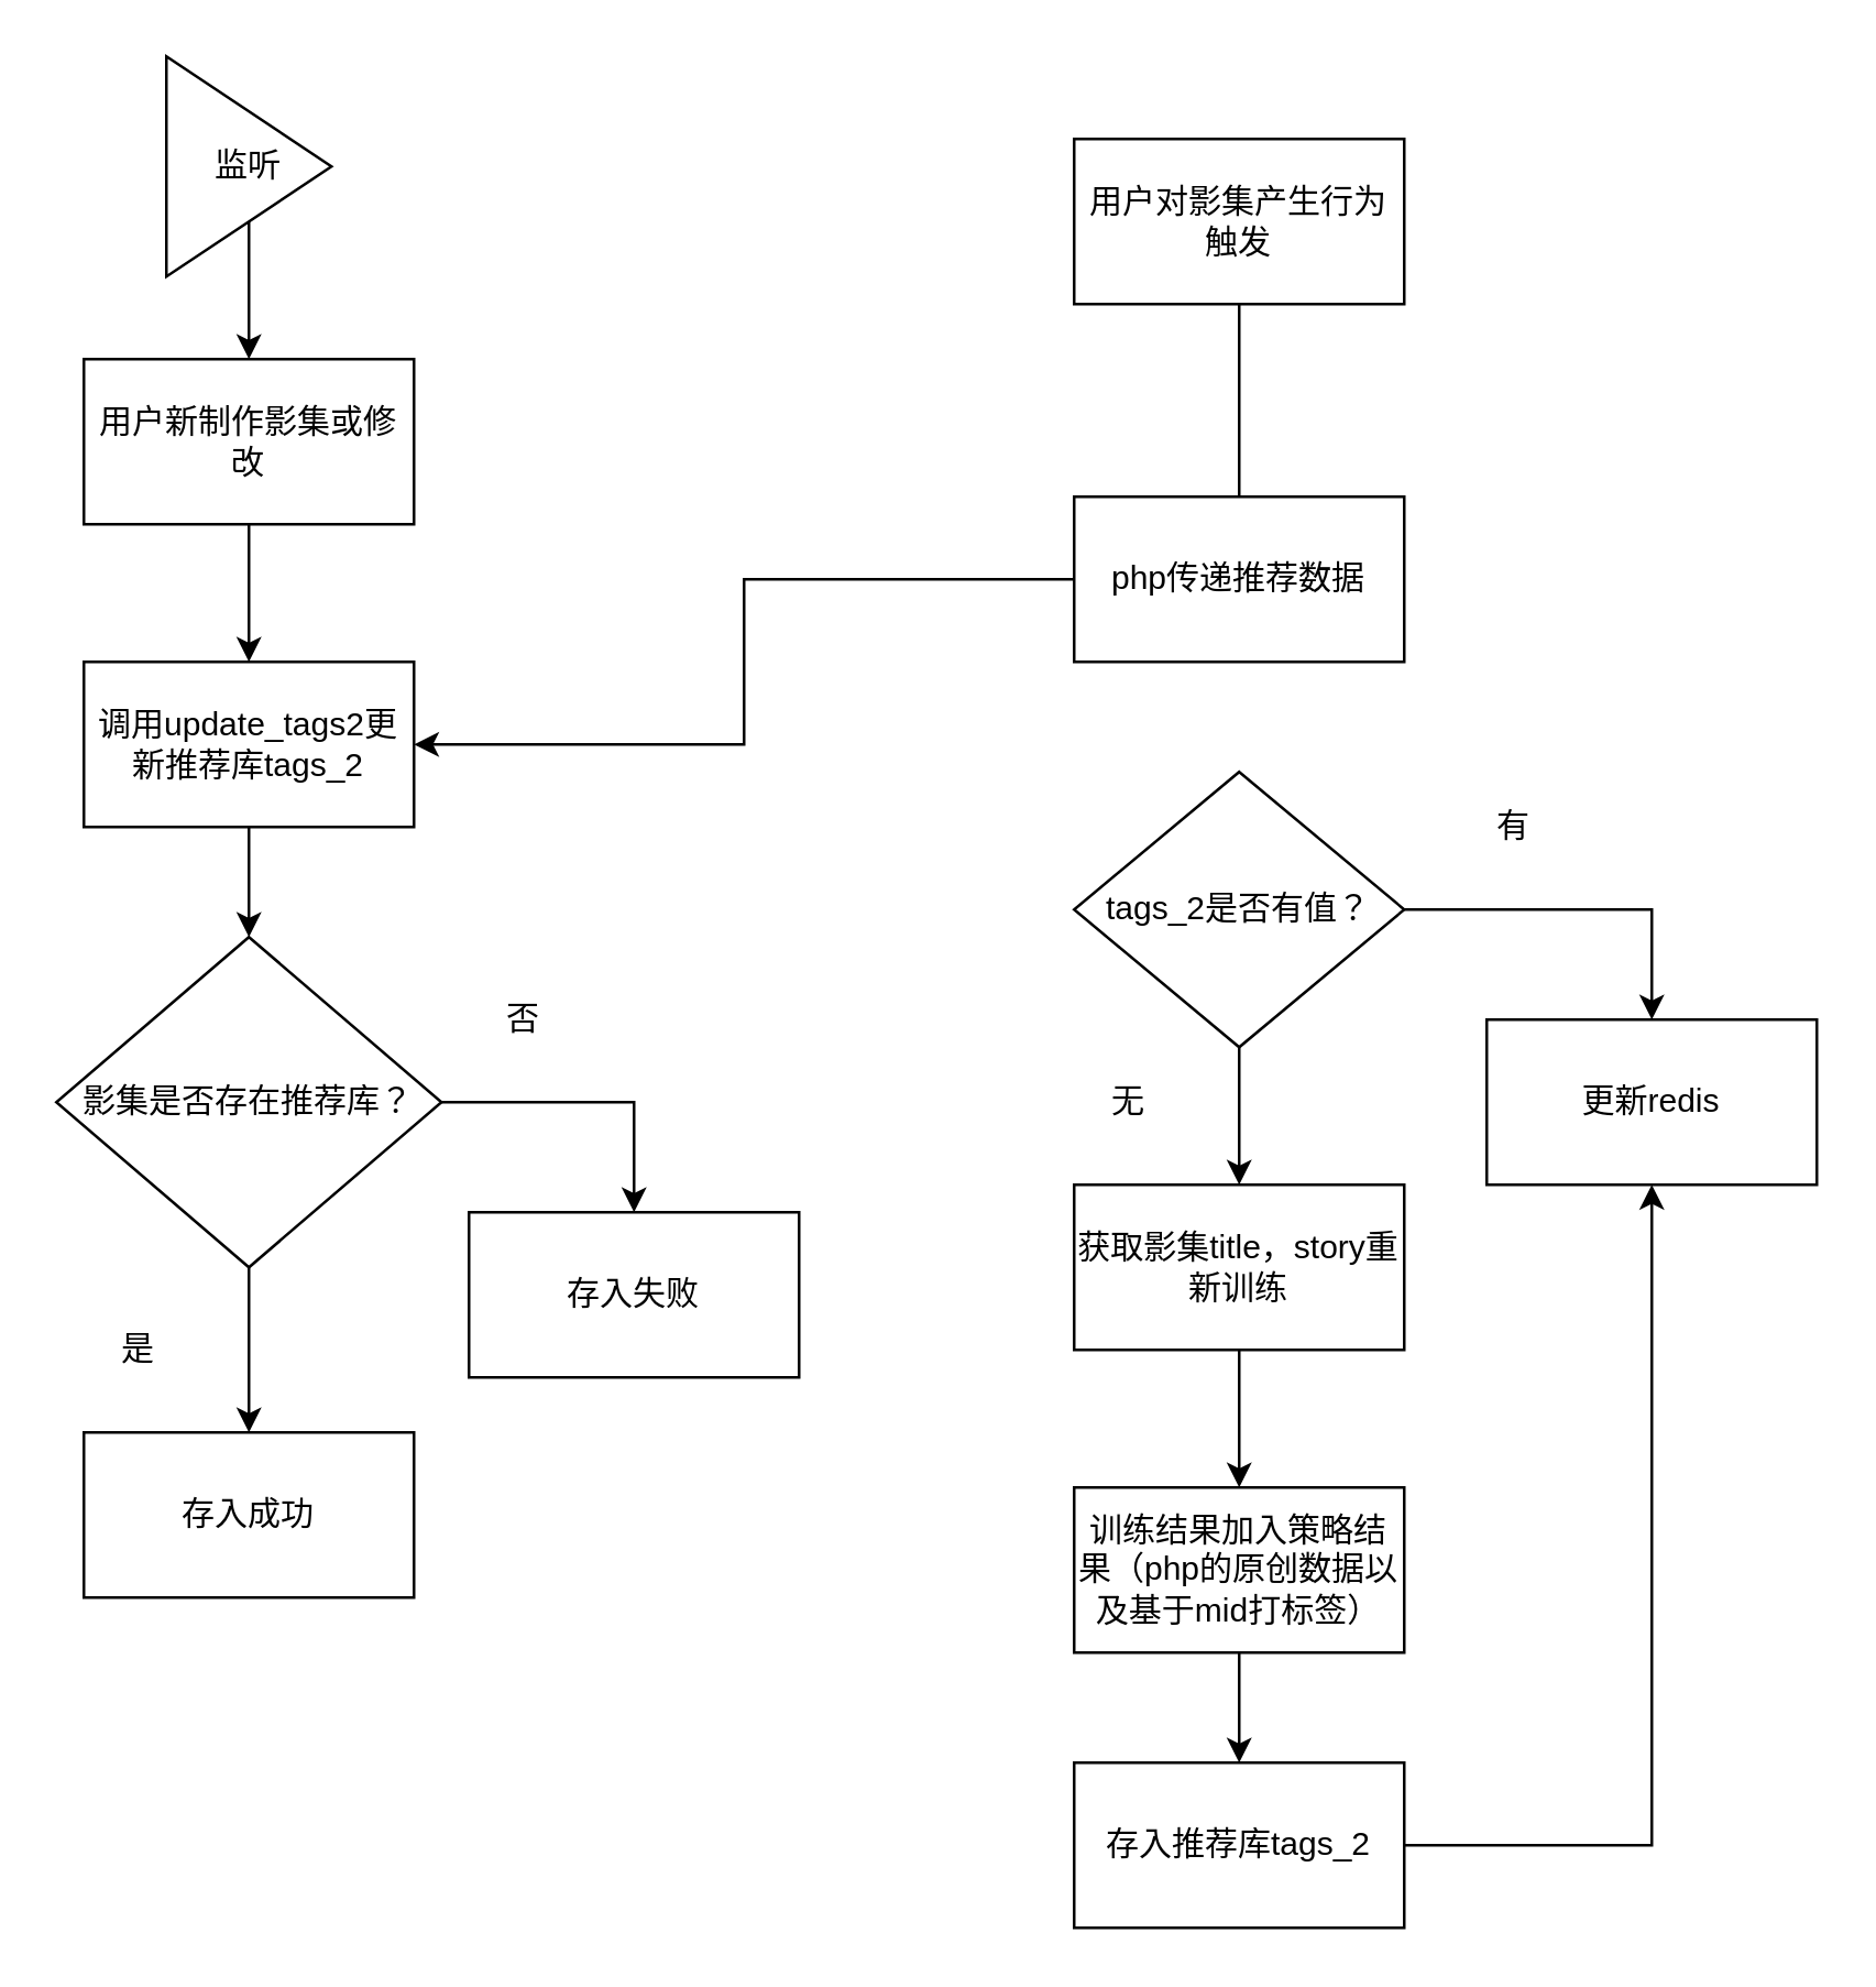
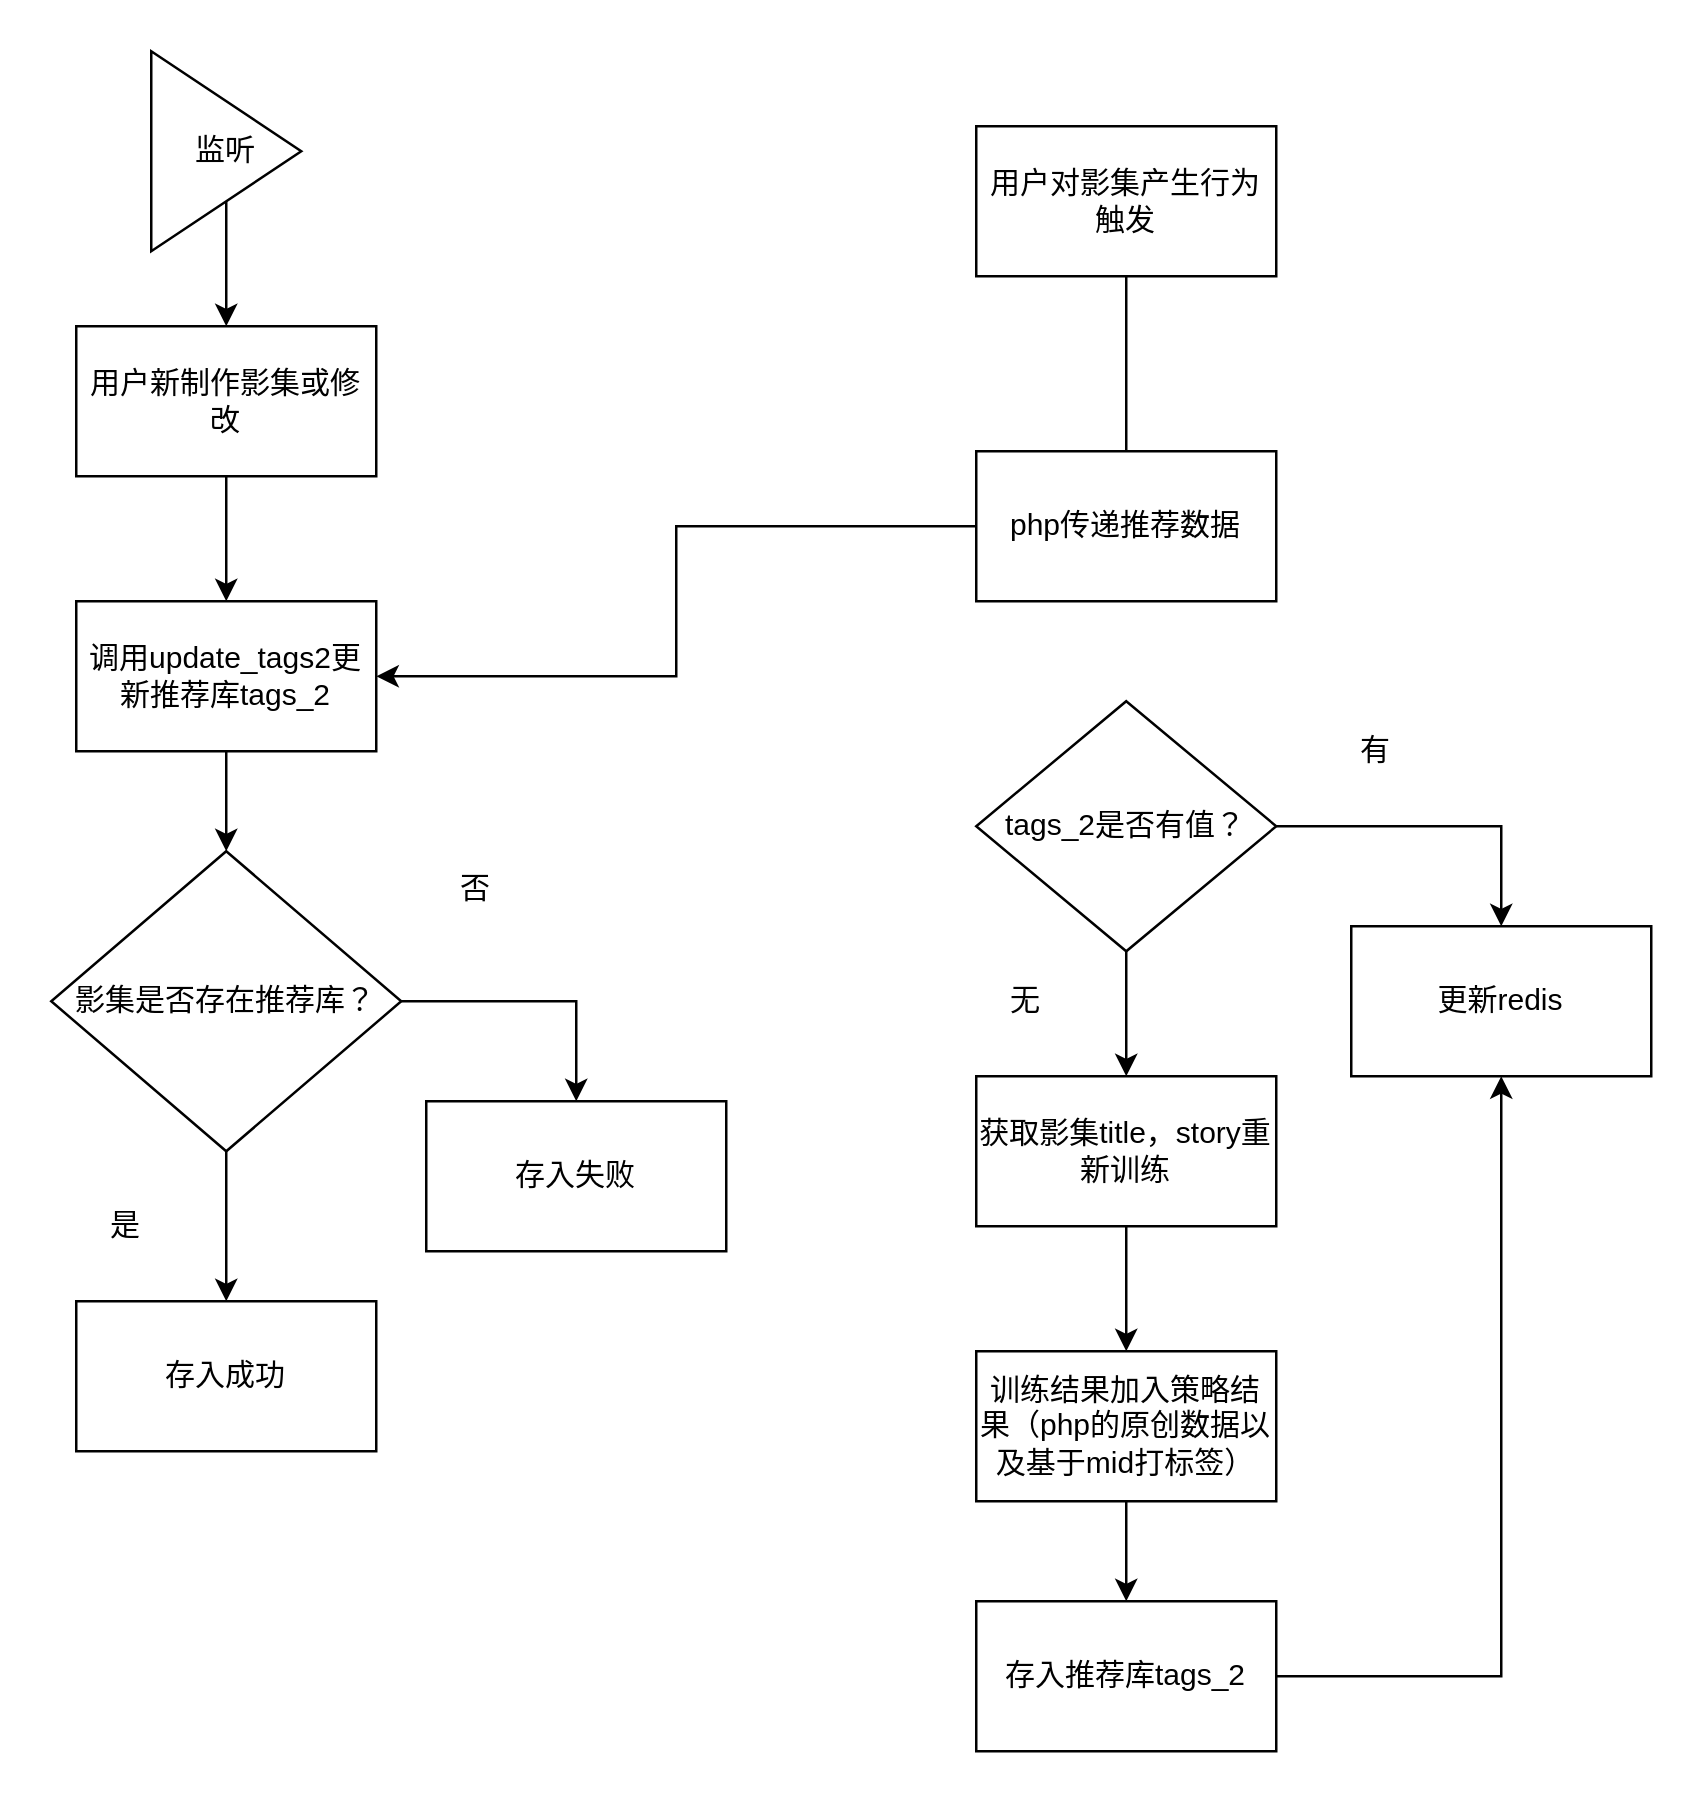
  <mxCell id="0" />
  <mxCell id="1" parent="0" />
  <mxCell id="2" value="" style="edgeStyle=orthogonalEdgeStyle;rounded=0;orthogonalLoop=1;jettySize=auto;html=1;" edge="1" parent="1" source="3" target="22"><mxGeometry relative="1" as="geometry" /></mxCell>
  <mxCell id="3" value="php传递推荐数据" style="rounded=0;whiteSpace=wrap;html=1;" vertex="1" parent="1"><mxGeometry x="390" y="180" width="120" height="60" as="geometry" /></mxCell>
  <mxCell id="4" style="edgeStyle=orthogonalEdgeStyle;rounded=0;orthogonalLoop=1;jettySize=auto;html=1;entryX=0.5;entryY=0;entryDx=0;entryDy=0;" edge="1" parent="1" source="6" target="7"><mxGeometry relative="1" as="geometry" /></mxCell>
  <mxCell id="5" value="" style="edgeStyle=orthogonalEdgeStyle;rounded=0;orthogonalLoop=1;jettySize=auto;html=1;" edge="1" parent="1" source="6" target="10"><mxGeometry relative="1" as="geometry" /></mxCell>
  <mxCell id="6" value="tags_2是否有值？" style="rhombus;whiteSpace=wrap;html=1;" vertex="1" parent="1"><mxGeometry x="390" y="280" width="120" height="100" as="geometry" /></mxCell>
  <mxCell id="7" value="更新redis" style="rounded=0;whiteSpace=wrap;html=1;" vertex="1" parent="1"><mxGeometry x="540" y="370" width="120" height="60" as="geometry" /></mxCell>
  <mxCell id="8" value="有" style="text;html=1;strokeColor=none;fillColor=none;align=center;verticalAlign=middle;whiteSpace=wrap;rounded=0;" vertex="1" parent="1"><mxGeometry x="530" y="290" width="40" height="20" as="geometry" /></mxCell>
  <mxCell id="9" value="" style="edgeStyle=orthogonalEdgeStyle;rounded=0;orthogonalLoop=1;jettySize=auto;html=1;" edge="1" parent="1" source="10" target="12"><mxGeometry relative="1" as="geometry" /></mxCell>
  <mxCell id="10" value="获取影集title，story重新训练" style="rounded=0;whiteSpace=wrap;html=1;" vertex="1" parent="1"><mxGeometry x="390" y="430" width="120" height="60" as="geometry" /></mxCell>
  <mxCell id="11" value="" style="edgeStyle=orthogonalEdgeStyle;rounded=0;orthogonalLoop=1;jettySize=auto;html=1;" edge="1" parent="1" source="12" target="14"><mxGeometry relative="1" as="geometry" /></mxCell>
  <mxCell id="12" value="训练结果加入策略结果（php的原创数据以及基于mid打标签）" style="rounded=0;whiteSpace=wrap;html=1;" vertex="1" parent="1"><mxGeometry x="390" y="540" width="120" height="60" as="geometry" /></mxCell>
  <mxCell id="13" style="edgeStyle=orthogonalEdgeStyle;rounded=0;orthogonalLoop=1;jettySize=auto;html=1;" edge="1" parent="1" source="14" target="7"><mxGeometry relative="1" as="geometry" /></mxCell>
  <mxCell id="14" value="存入推荐库tags_2" style="rounded=0;whiteSpace=wrap;html=1;" vertex="1" parent="1"><mxGeometry x="390" y="640" width="120" height="60" as="geometry" /></mxCell>
  <mxCell id="15" value="" style="edgeStyle=orthogonalEdgeStyle;rounded=0;orthogonalLoop=1;jettySize=auto;html=1;endArrow=none;" edge="1" parent="1" source="16" target="3"><mxGeometry relative="1" as="geometry" /></mxCell>
  <mxCell id="16" value="用户对影集产生行为触发" style="rounded=0;whiteSpace=wrap;html=1;" vertex="1" parent="1"><mxGeometry x="390" y="50" width="120" height="60" as="geometry" /></mxCell>
  <mxCell id="17" value="" style="edgeStyle=orthogonalEdgeStyle;rounded=0;orthogonalLoop=1;jettySize=auto;html=1;" edge="1" parent="1" source="18" target="22"><mxGeometry relative="1" as="geometry" /></mxCell>
  <mxCell id="18" value="用户新制作影集或修改" style="rounded=0;whiteSpace=wrap;html=1;" vertex="1" parent="1"><mxGeometry x="30" y="130" width="120" height="60" as="geometry" /></mxCell>
  <mxCell id="19" value="" style="edgeStyle=orthogonalEdgeStyle;rounded=0;orthogonalLoop=1;jettySize=auto;html=1;" edge="1" parent="1" source="20" target="18"><mxGeometry relative="1" as="geometry" /></mxCell>
  <mxCell id="20" value="监听" style="triangle;whiteSpace=wrap;html=1;" vertex="1" parent="1"><mxGeometry x="60" y="20" width="60" height="80" as="geometry" /></mxCell>
  <mxCell id="21" value="" style="edgeStyle=orthogonalEdgeStyle;rounded=0;orthogonalLoop=1;jettySize=auto;html=1;" edge="1" parent="1" source="22" target="26"><mxGeometry relative="1" as="geometry" /></mxCell>
  <mxCell id="22" value="调用update_tags2更新推荐库tags_2" style="rounded=0;whiteSpace=wrap;html=1;" vertex="1" parent="1"><mxGeometry x="30" y="240" width="120" height="60" as="geometry" /></mxCell>
  <mxCell id="23" value="无" style="text;html=1;strokeColor=none;fillColor=none;align=center;verticalAlign=middle;whiteSpace=wrap;rounded=0;" vertex="1" parent="1"><mxGeometry x="390" y="390" width="40" height="20" as="geometry" /></mxCell>
  <mxCell id="24" value="" style="edgeStyle=orthogonalEdgeStyle;rounded=0;orthogonalLoop=1;jettySize=auto;html=1;" edge="1" parent="1" source="26" target="27"><mxGeometry relative="1" as="geometry" /></mxCell>
  <mxCell id="25" style="edgeStyle=orthogonalEdgeStyle;rounded=0;orthogonalLoop=1;jettySize=auto;html=1;entryX=0.5;entryY=0;entryDx=0;entryDy=0;" edge="1" parent="1" source="26" target="29"><mxGeometry relative="1" as="geometry" /></mxCell>
  <mxCell id="26" value="影集是否存在推荐库？" style="rhombus;whiteSpace=wrap;html=1;" vertex="1" parent="1"><mxGeometry x="20" y="340" width="140" height="120" as="geometry" /></mxCell>
  <mxCell id="27" value="存入成功" style="rounded=0;whiteSpace=wrap;html=1;" vertex="1" parent="1"><mxGeometry x="30" y="520" width="120" height="60" as="geometry" /></mxCell>
  <mxCell id="28" value="是" style="text;html=1;strokeColor=none;fillColor=none;align=center;verticalAlign=middle;whiteSpace=wrap;rounded=0;" vertex="1" parent="1"><mxGeometry x="30" y="480" width="40" height="20" as="geometry" /></mxCell>
  <mxCell id="29" value="存入失败" style="rounded=0;whiteSpace=wrap;html=1;" vertex="1" parent="1"><mxGeometry x="170" y="440" width="120" height="60" as="geometry" /></mxCell>
- <mxCell id="30" value="否" style="text;html=1;strokeColor=none;fillColor=none;align=center;verticalAlign=middle;whiteSpace=wrap;rounded=0;" vertex="1" parent="1"><mxGeometry x="170" y="360" width="40" height="20" as="geometry" /></mxCell>
+ <mxCell id="30" value="否" style="text;html=1;strokeColor=none;fillColor=none;align=center;verticalAlign=middle;whiteSpace=wrap;rounded=0;" vertex="1" parent="1"><mxGeometry x="170" y="345" width="40" height="20" as="geometry" /></mxCell>
